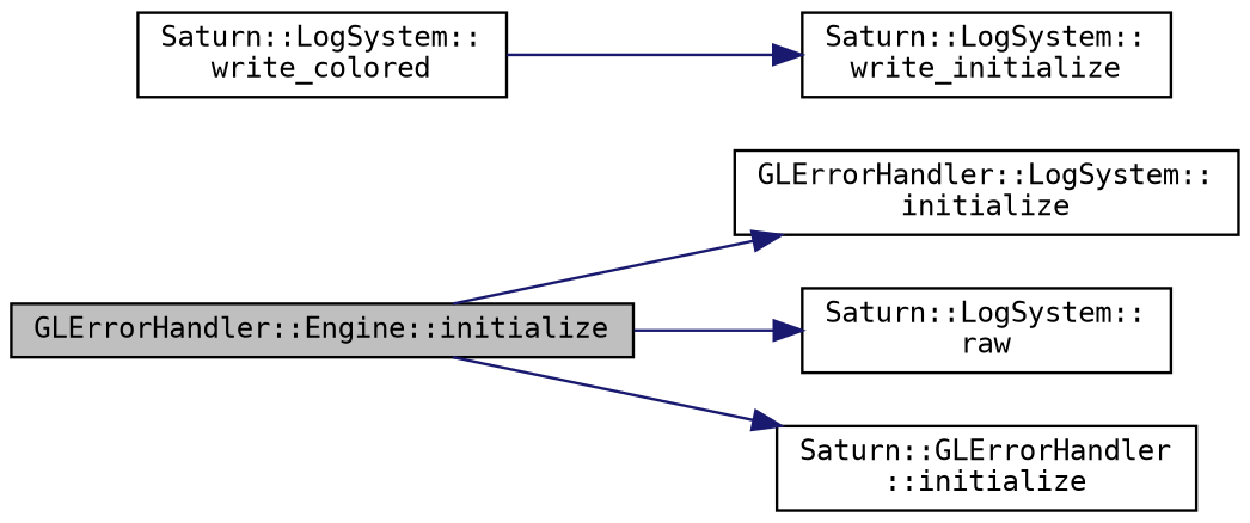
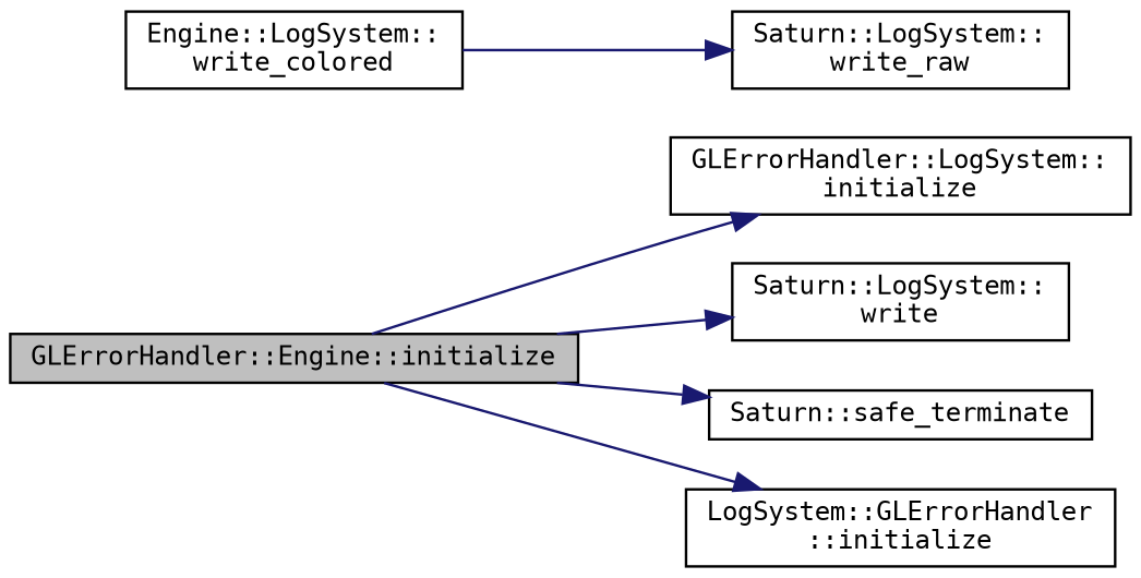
  digraph {
    fontname="DejaVu Sans Mono"
    rankdir=LR
    node [color=black fillcolor=white fontname="DejaVu Sans Mono" fontsize=10 shape=record style=filled]
    edge [color=midnightblue fontname="DejaVu Sans Mono" fontsize=10 labelfontname=Helvetica labelfontsize=10 style=solid]
    n1 [fillcolor=grey75 fontcolor=black height=0.2 label="GLErrorHandler::Engine::initialize" width=0.4]
    n2 [height=0.2 label="GLErrorHandler::LogSystem::\linitialize" width=0.4]
-   n3 [height=0.2 label="Saturn::LogSystem::\lraw" width=0.4]
-   n5 [height=0.2 label="Saturn::GLErrorHandler\l::initialize" width=0.4]
-   n6 [height=0.2 label="Saturn::LogSystem::\lwrite_colored" width=0.4]
-   n7 [height=0.2 label="Saturn::LogSystem::\lwrite_initialize" width=0.4]
+   n3 [height=0.2 label="Saturn::LogSystem::\lwrite" width=0.4]
+   n4 [height=0.2 label="Saturn::safe_terminate" width=0.4]
+   n5 [height=0.2 label="LogSystem::GLErrorHandler\l::initialize" width=0.4]
+   n6 [height=0.2 label="Engine::LogSystem::\lwrite_colored" width=0.4]
+   n7 [height=0.2 label="Saturn::LogSystem::\lwrite_raw" width=0.4]
    n1 -> n2
    n1 -> n3
+   n1 -> n4
    n1 -> n5
    n6 -> n7
  }
